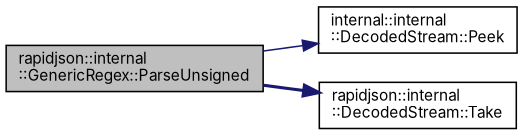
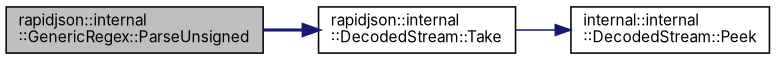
  digraph {
    fontname=Inter
    rankdir=LR
    node [color=black fillcolor=white fontname=Inter fontsize=10 shape=record style=filled]
    edge [color=midnightblue fontname=Inter fontsize=10 labelfontname=Helvetica labelfontsize=10]
    n1 [fillcolor=grey75 fontcolor=black height=0.2 label="rapidjson::internal\l::GenericRegex::ParseUnsigned" width=0.4]
    n2 [height=0.2 label="internal::internal\l::DecodedStream::Peek" width=0.4]
    n3 [height=0.2 label="rapidjson::internal\l::DecodedStream::Take" width=0.4]
-   n1 -> n2 [style=solid]
+   n3 -> n2 [style=solid]
    n1 -> n3 [style=bold]
  }
